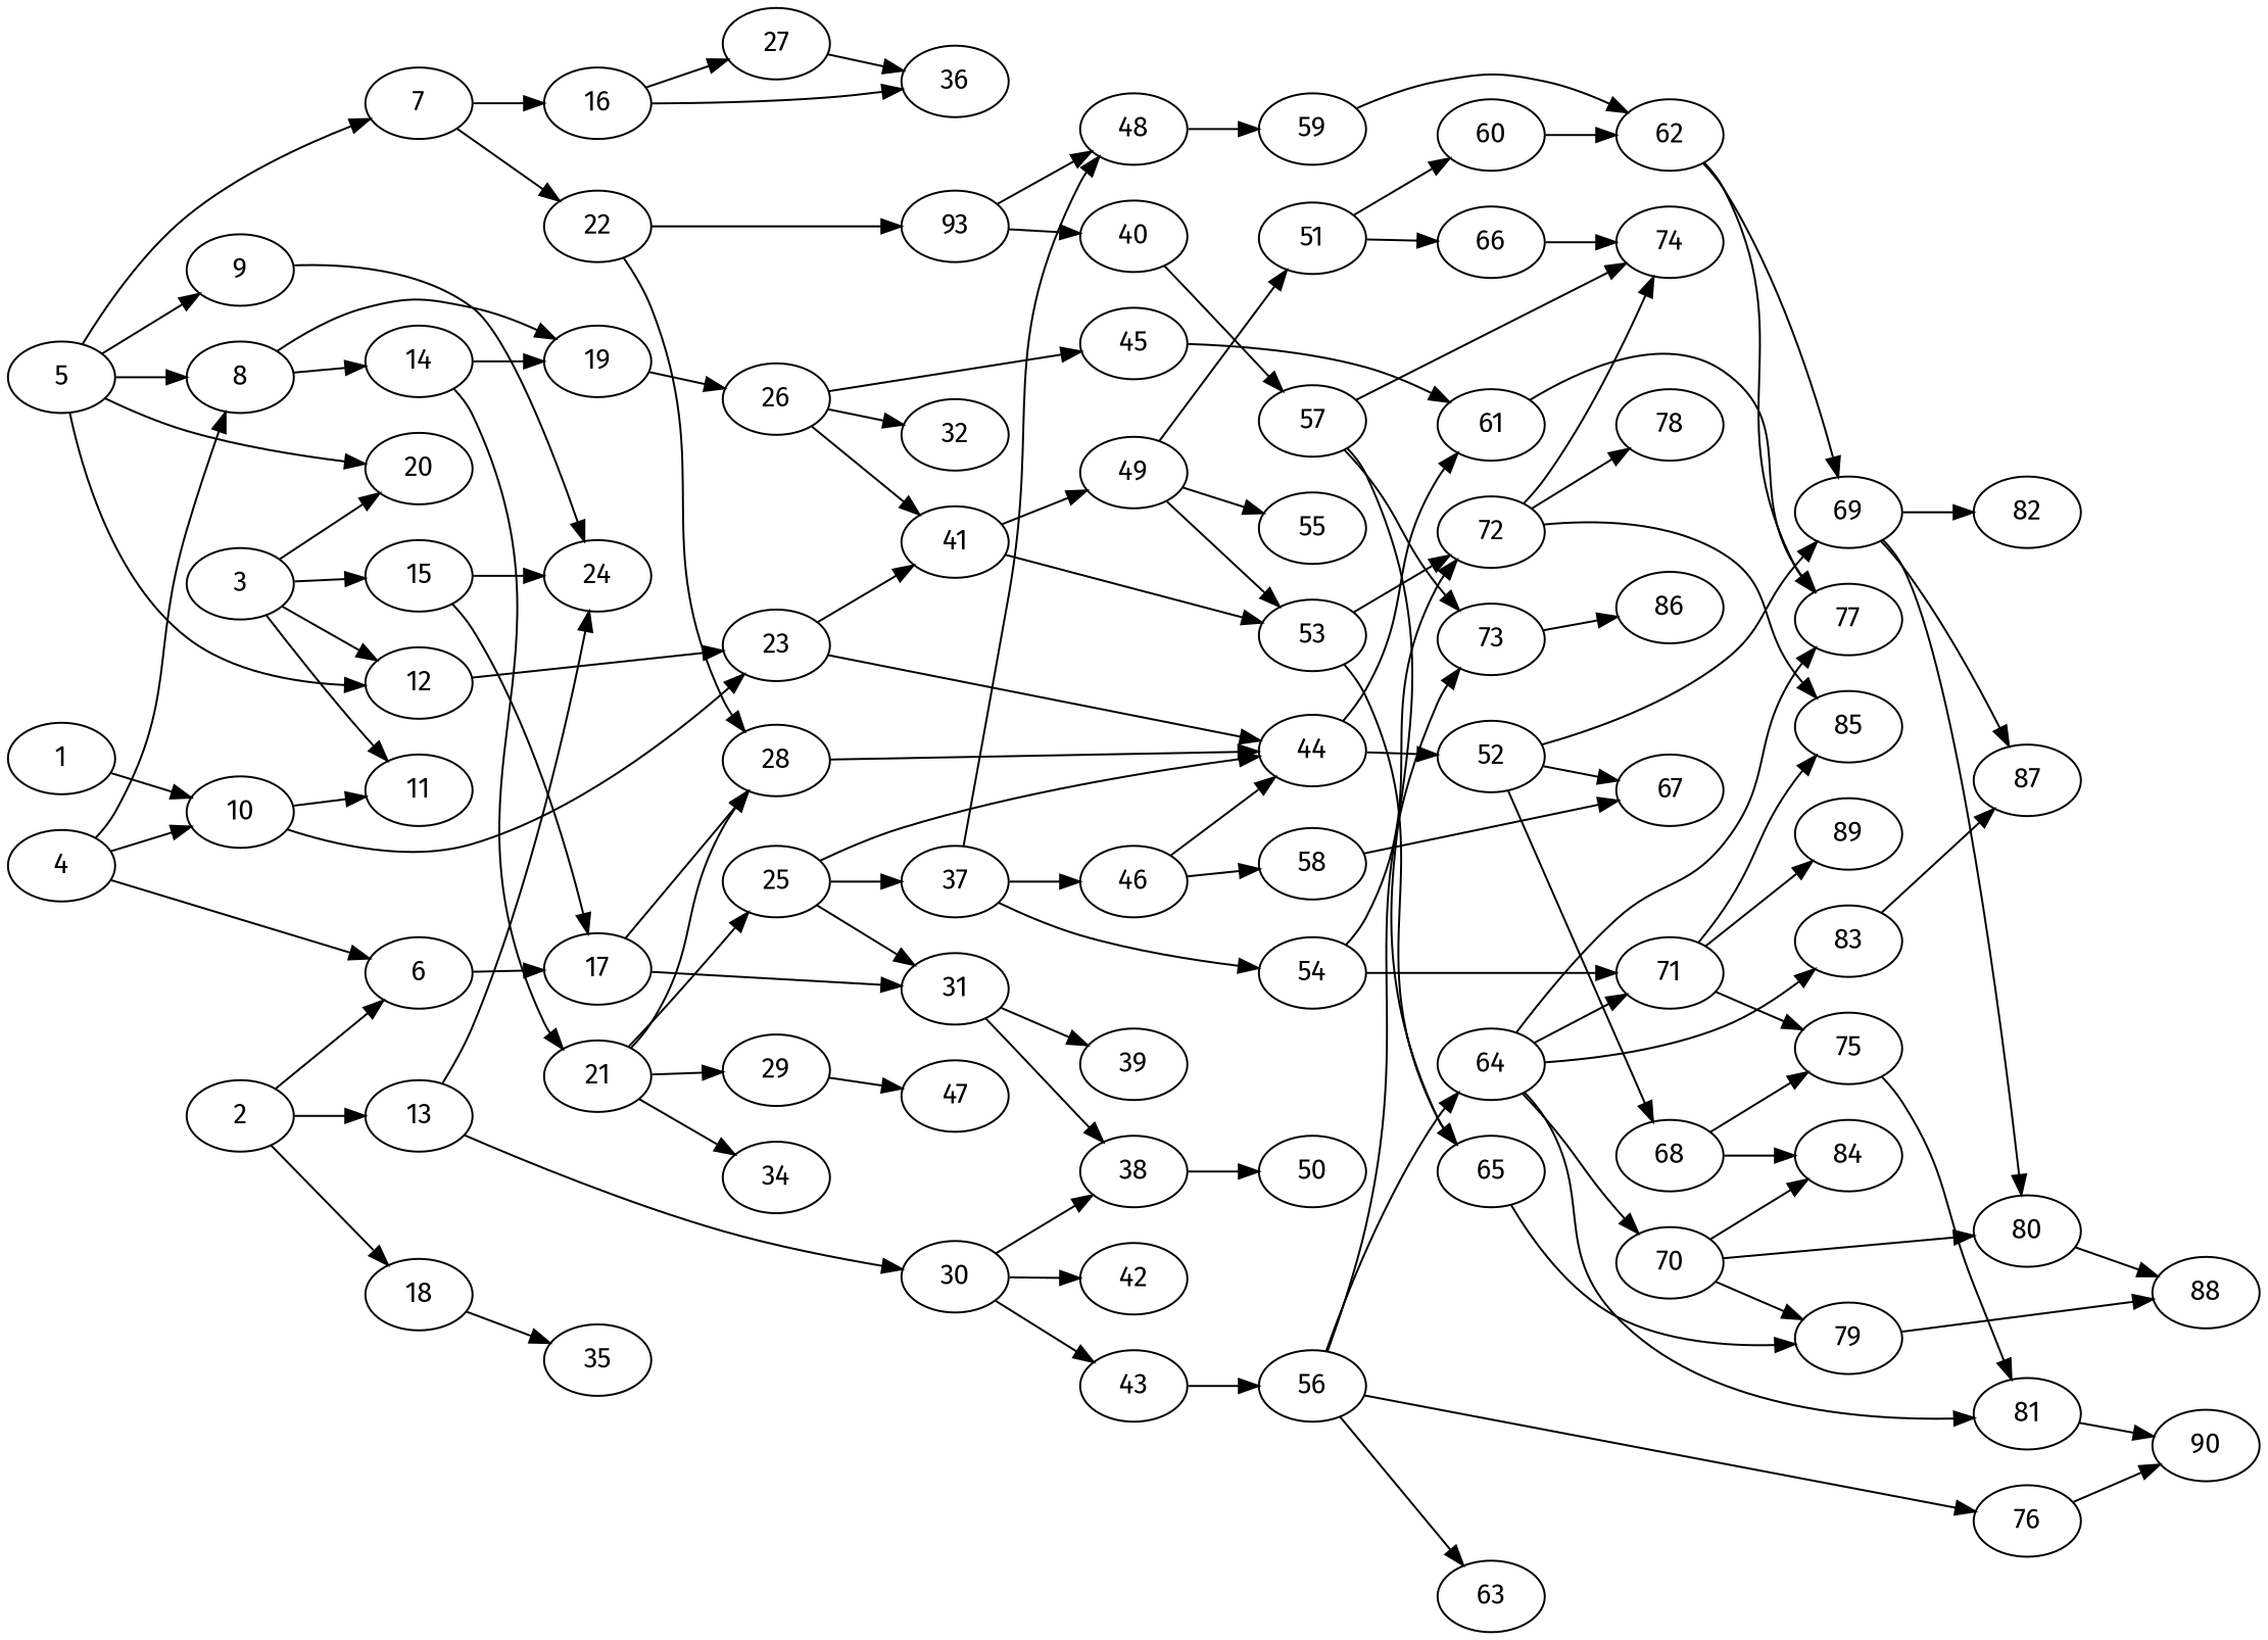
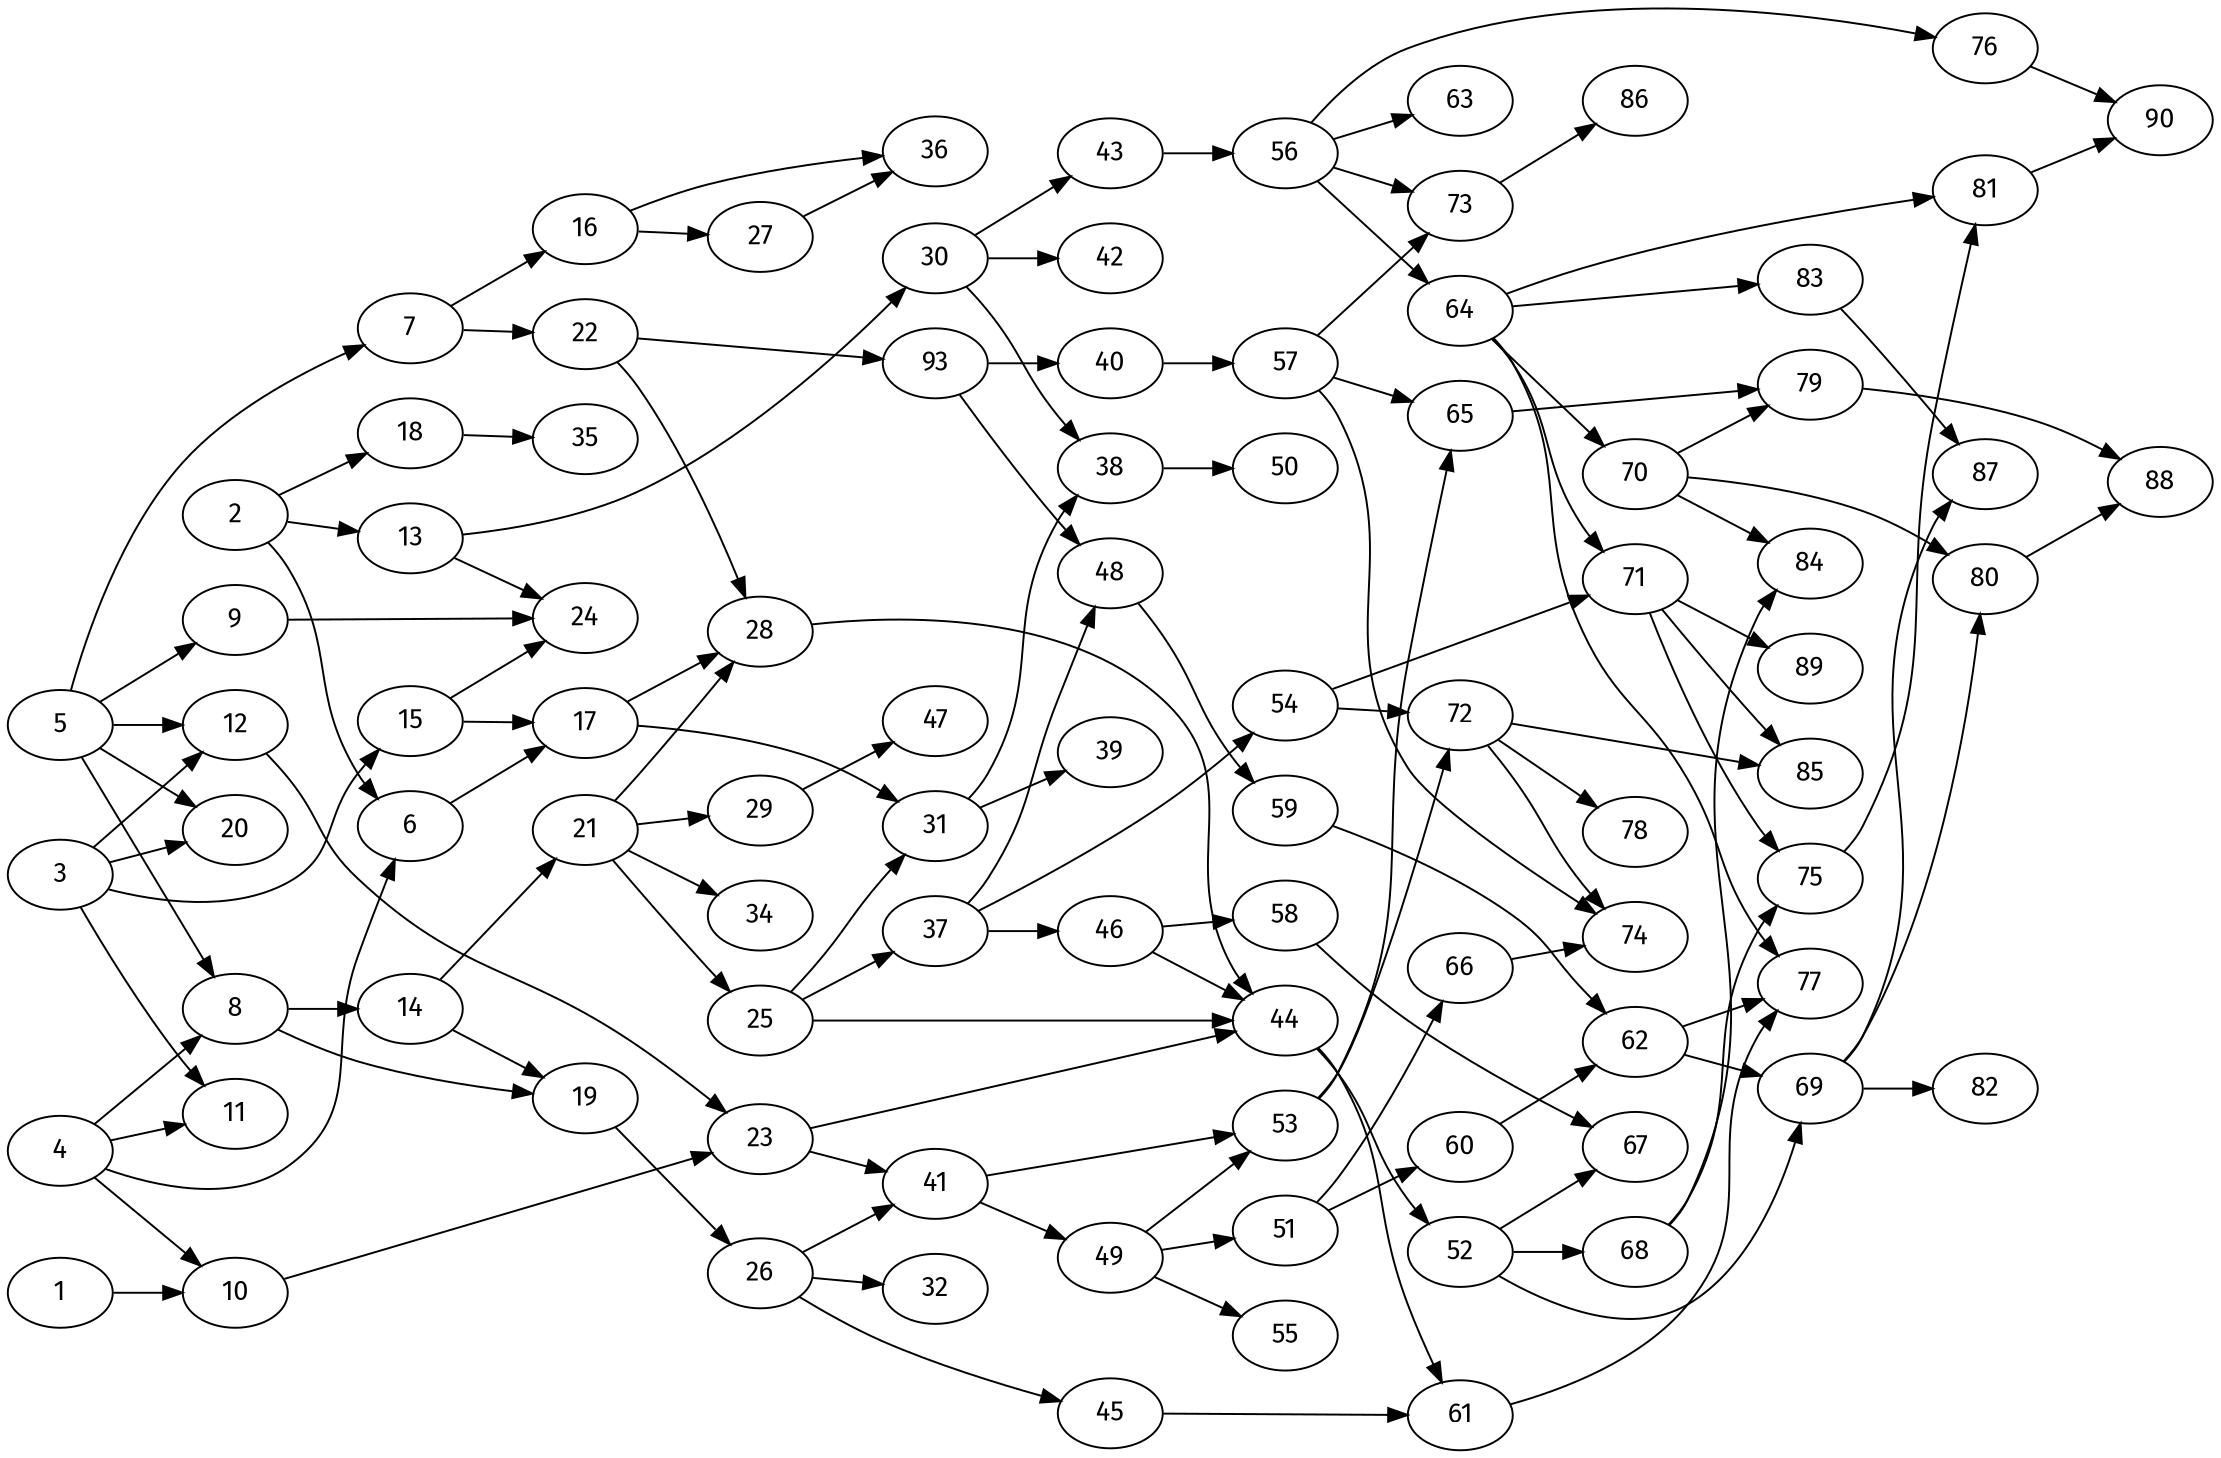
  digraph {
    fontname="Fira Sans"
    rankdir=LR
    node [alpha=0.04 fontname="Fira Sans"]
    edge [fontname="Fira Sans"]
    1 [alpha=0.00]
    10 [alpha=0.02]
    23 [alpha=0.11]
    41
    44 [alpha=0.17]
    2 [alpha=0.08]
    6 [alpha=0.00]
    13 [alpha=0.12]
    18 [alpha=0.16]
    17 [alpha=0.17]
    24 [alpha=0.17]
    30 [alpha=0.09]
    35 [alpha=0.15]
    28 [alpha=0.05]
    31 [alpha=0.02]
    38 [alpha=0.20]
    42
    43 [alpha=0.03]
    3 [alpha=0.17]
    11 [alpha=0.05]
    12 [alpha=0.00]
    15 [alpha=0.12]
    20 [alpha=0.15]
    4 [alpha=0.10]
    8 [alpha=0.20]
    14 [alpha=0.09]
    19 [alpha=0.15]
    21
    26 [alpha=0.15]
    5 [alpha=0.18]
    7
    9 [alpha=0.13]
    16 [alpha=0.13]
    22 [alpha=0.07]
    27 [alpha=0.08]
    36 [alpha=0.10]
    n37 [alpha=0.07 label=93]
    39 [alpha=0.09]
    40 [alpha=0.12]
    48 [alpha=0.01]
    25 [alpha=0.15]
    29 [alpha=0.13]
    34 [alpha=0.18]
    32 [alpha=0.09]
    45 [alpha=0.01]
    49 [alpha=0.09]
    53 [alpha=0.10]
    52 [alpha=0.20]
    61 [alpha=0.12]
    50 [alpha=0.15]
    56
    37 [alpha=0.07]
    47 [alpha=0.16]
    46 [alpha=0.02]
    54 [alpha=0.12]
    57 [alpha=0.09]
    59 [alpha=0.09]
    51 [alpha=0.14]
    55 [alpha=0.09]
    72 [alpha=0.02]
    65 [alpha=0.08]
    58 [alpha=0.17]
    67
    68 [alpha=0.12]
    69 [alpha=0.02]
    77 [alpha=0.05]
    71 [alpha=0.10]
    73 [alpha=0.15]
    63 [alpha=0.02]
    64 [alpha=0.13]
    76
    74 [alpha=0.18]
    62 [alpha=0.15]
    85 [alpha=0.18]
    78 [alpha=0.11]
    75 [alpha=0.07]
    89 [alpha=0.09]
    79 [alpha=0.00]
    86 [alpha=0.06]
    60 [alpha=0.05]
    66
    70 [alpha=0.00]
    81 [alpha=0.18]
    83 [alpha=0.05]
    90 [alpha=0.20]
    84
    80 [alpha=0.07]
    82 [alpha=0.19]
    87 [alpha=0.19]
    88 [alpha=0.02]
    1 -> 10
    10 -> 23
    23 -> 41
    23 -> 44
    41 -> 49
    41 -> 53
    44 -> 52
    44 -> 61
    2 -> 6
    2 -> 13
    2 -> 18
    6 -> 17
    13 -> 24
    13 -> 30
    18 -> 35
    17 -> 28
    17 -> 31
    30 -> 38
    30 -> 42
    30 -> 43
    28 -> 44
    31 -> 38
    31 -> 39
    38 -> 50
    43 -> 56
    3 -> 11
    3 -> 12
    3 -> 15
    3 -> 20
    12 -> 23
    15 -> 17
    15 -> 24
    4 -> 10
    4 -> 6
-   10 -> 11
+   4 -> 11
    4 -> 8
    8 -> 14
    8 -> 19
    14 -> 19
    14 -> 21
    19 -> 26
    21 -> 28
    21 -> 25
    21 -> 29
    21 -> 34
    26 -> 41
    26 -> 32
    26 -> 45
    5 -> 12
    5 -> 20
    5 -> 8
    5 -> 7
    5 -> 9
    7 -> 16
    7 -> 22
    9 -> 24
    16 -> 27
    16 -> 36
    22 -> 28
    22 -> n37
    27 -> 36
    n37 -> 40
    n37 -> 48
    40 -> 57
    48 -> 59
    25 -> 44
    25 -> 31
    25 -> 37
    29 -> 47
    45 -> 61
    49 -> 53
    49 -> 51
    49 -> 55
    53 -> 72
    53 -> 65
    52 -> 67
    52 -> 68
    52 -> 69
    61 -> 77
    56 -> 73
    56 -> 63
    56 -> 64
    56 -> 76
    37 -> 48
    37 -> 46
    37 -> 54
    46 -> 44
    46 -> 58
    54 -> 72
    54 -> 71
    57 -> 65
    57 -> 73
    57 -> 74
    59 -> 62
    51 -> 60
    51 -> 66
    72 -> 74
    72 -> 85
    72 -> 78
    65 -> 79
    58 -> 67
    68 -> 75
    68 -> 84
    69 -> 80
    69 -> 82
    69 -> 87
    71 -> 85
    71 -> 75
    71 -> 89
    73 -> 86
    64 -> 77
    64 -> 71
    64 -> 70
    64 -> 81
    64 -> 83
    76 -> 90
    62 -> 69
    62 -> 77
    75 -> 81
    79 -> 88
    60 -> 62
    66 -> 74
    70 -> 79
    70 -> 84
    70 -> 80
    81 -> 90
    83 -> 87
    80 -> 88
  }
